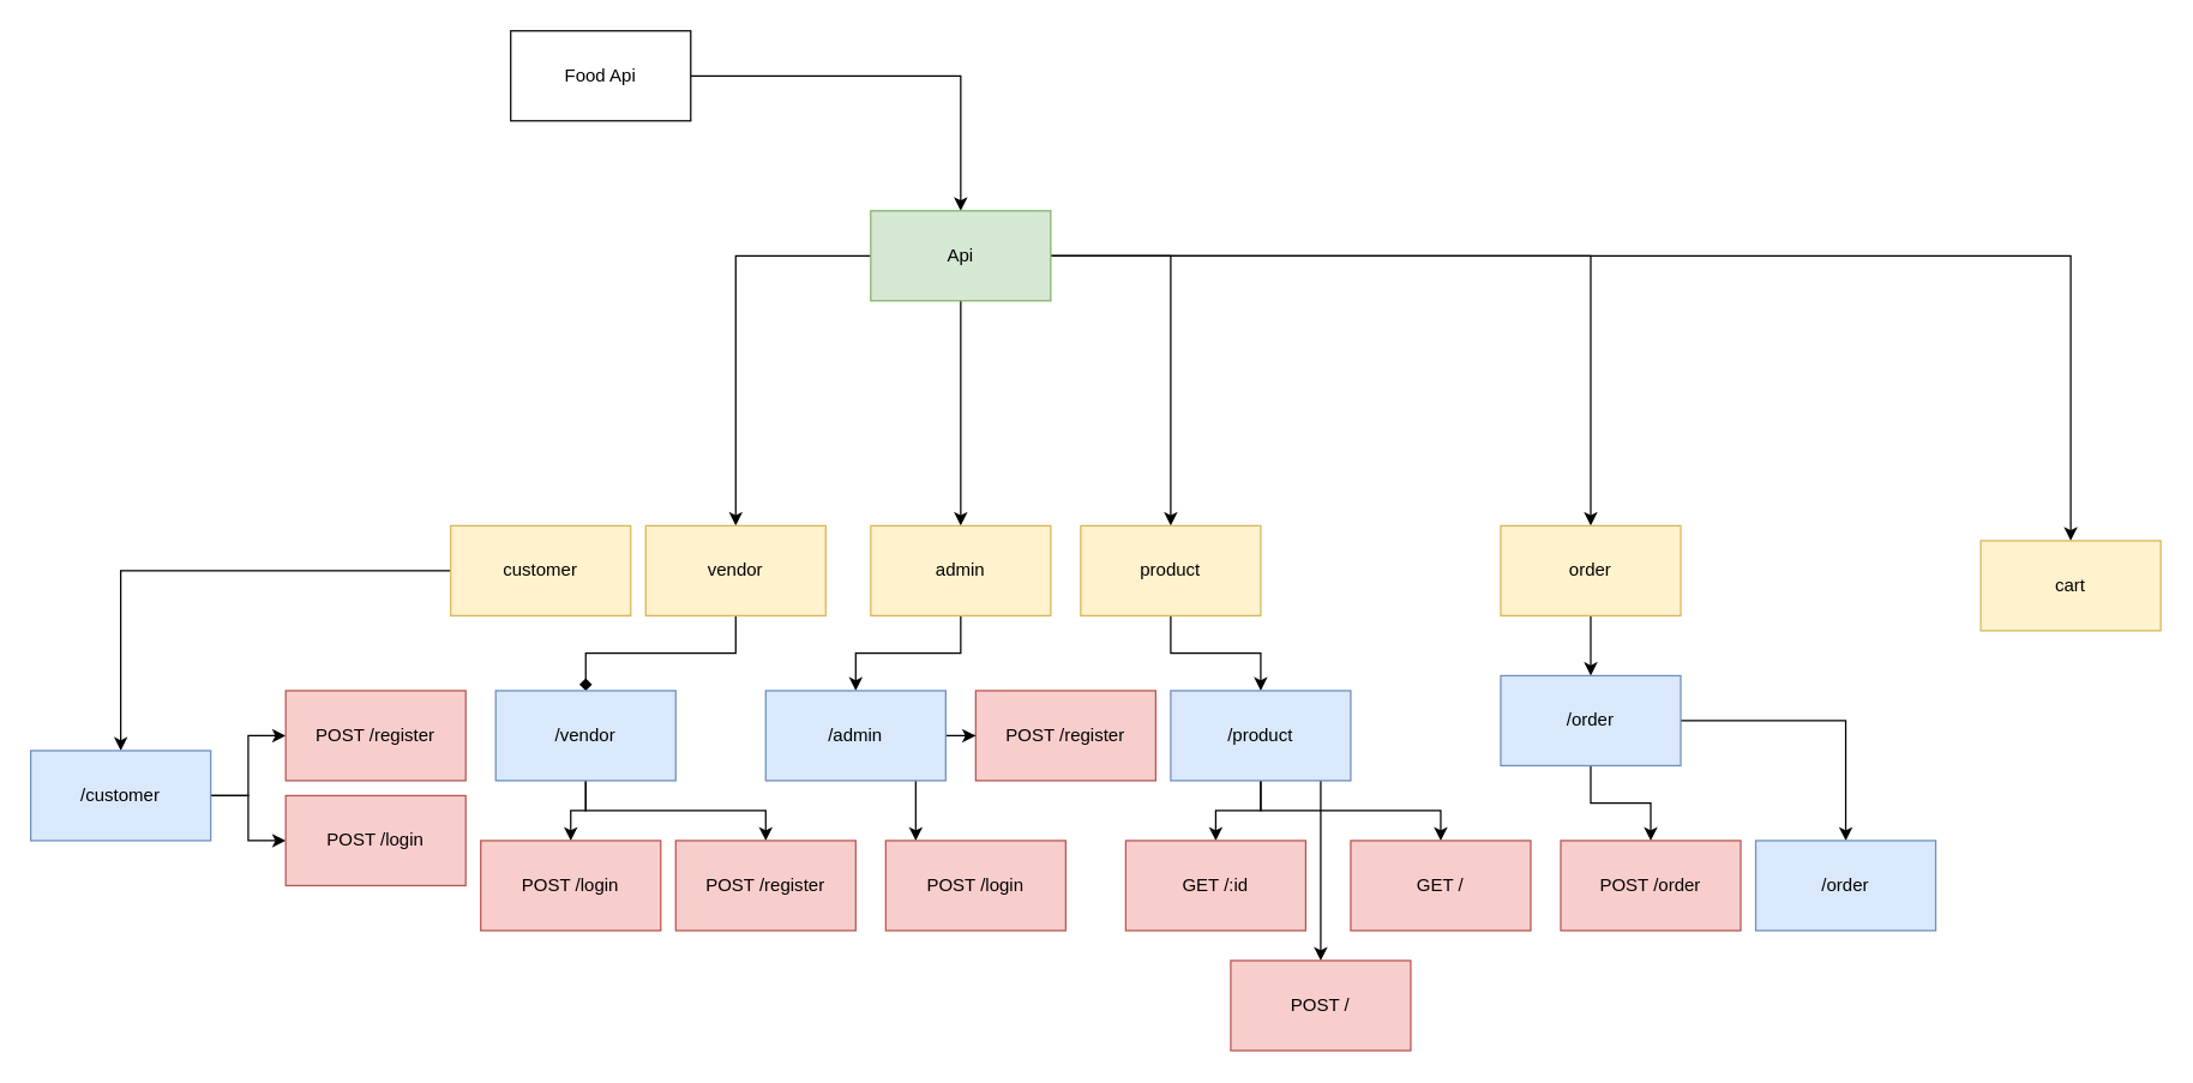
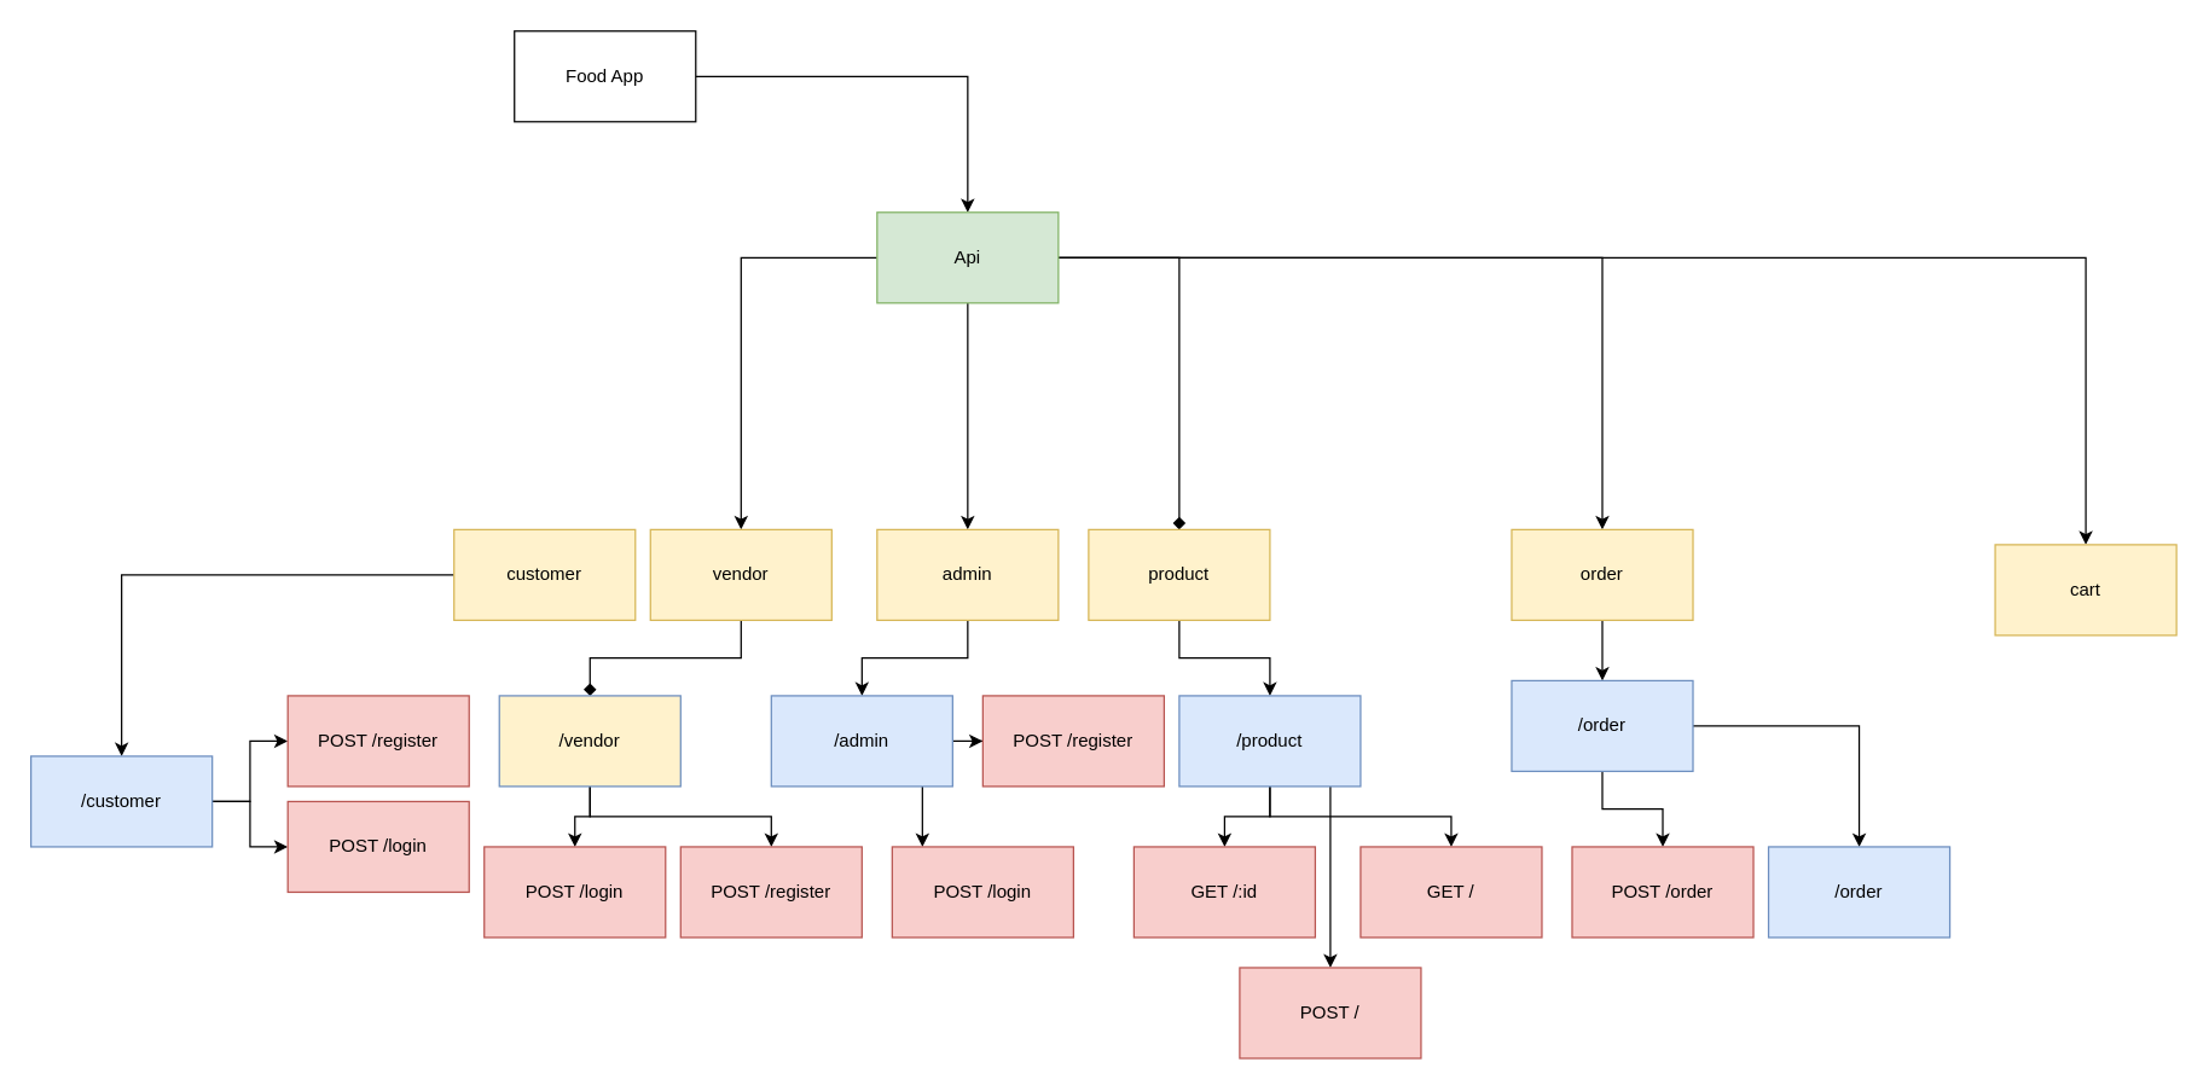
  <mxCell id="0" />
  <mxCell id="1" parent="0" />
  <mxCell id="2" value="" style="edgeStyle=orthogonalEdgeStyle;rounded=0;orthogonalLoop=1;jettySize=auto;html=1;" edge="1" parent="1" source="3" target="9"><mxGeometry relative="1" as="geometry" /></mxCell>
- <mxCell id="3" value="Food Api" style="rounded=0;whiteSpace=wrap;html=1;" vertex="1" parent="1"><mxGeometry x="340" y="20" width="120" height="60" as="geometry" /></mxCell>
+ <mxCell id="3" value="Food App" style="rounded=0;whiteSpace=wrap;html=1;" vertex="1" parent="1"><mxGeometry x="340" y="20" width="120" height="60" as="geometry" /></mxCell>
  <mxCell id="4" value="" style="edgeStyle=orthogonalEdgeStyle;rounded=0;orthogonalLoop=1;jettySize=auto;html=1;" edge="1" parent="1" source="9" target="11"><mxGeometry relative="1" as="geometry" /></mxCell>
  <mxCell id="5" value="" style="edgeStyle=orthogonalEdgeStyle;rounded=0;orthogonalLoop=1;jettySize=auto;html=1;" edge="1" parent="1" source="9" target="15"><mxGeometry relative="1" as="geometry" /></mxCell>
- <mxCell id="6" value="" style="edgeStyle=orthogonalEdgeStyle;rounded=0;orthogonalLoop=1;jettySize=auto;html=1;" edge="1" parent="1" source="9" target="17"><mxGeometry relative="1" as="geometry" /></mxCell>
+ <mxCell id="6" value="" style="edgeStyle=orthogonalEdgeStyle;rounded=0;orthogonalLoop=1;jettySize=auto;html=1;endArrow=diamond;" edge="1" parent="1" source="9" target="17"><mxGeometry relative="1" as="geometry" /></mxCell>
  <mxCell id="7" value="" style="edgeStyle=orthogonalEdgeStyle;rounded=0;orthogonalLoop=1;jettySize=auto;html=1;" edge="1" parent="1" source="9" target="19"><mxGeometry relative="1" as="geometry" /></mxCell>
  <mxCell id="8" value="" style="edgeStyle=orthogonalEdgeStyle;rounded=0;orthogonalLoop=1;jettySize=auto;html=1;" edge="1" parent="1" source="9" target="20"><mxGeometry relative="1" as="geometry" /></mxCell>
  <mxCell id="9" value="Api" style="rounded=0;whiteSpace=wrap;html=1;fillColor=#d5e8d4;strokeColor=#82b366;" vertex="1" parent="1"><mxGeometry x="580" y="140" width="120" height="60" as="geometry" /></mxCell>
  <mxCell id="10" value="" style="edgeStyle=orthogonalEdgeStyle;rounded=0;orthogonalLoop=1;jettySize=auto;html=1;" edge="1" parent="1" source="11" target="33"><mxGeometry relative="1" as="geometry" /></mxCell>
  <mxCell id="11" value="admin" style="rounded=0;whiteSpace=wrap;html=1;fillColor=#fff2cc;strokeColor=#d6b656;" vertex="1" parent="1"><mxGeometry x="580" y="350" width="120" height="60" as="geometry" /></mxCell>
  <mxCell id="12" value="" style="edgeStyle=orthogonalEdgeStyle;rounded=0;orthogonalLoop=1;jettySize=auto;html=1;" edge="1" parent="1" source="13" target="23"><mxGeometry relative="1" as="geometry" /></mxCell>
  <mxCell id="13" value="customer" style="rounded=0;whiteSpace=wrap;html=1;fillColor=#fff2cc;strokeColor=#d6b656;" vertex="1" parent="1"><mxGeometry x="300" y="350" width="120" height="60" as="geometry" /></mxCell>
  <mxCell id="14" value="" style="edgeStyle=orthogonalEdgeStyle;rounded=0;orthogonalLoop=1;jettySize=auto;html=1;endArrow=diamond;" edge="1" parent="1" source="15" target="28"><mxGeometry relative="1" as="geometry" /></mxCell>
  <mxCell id="15" value="vendor" style="rounded=0;whiteSpace=wrap;html=1;fillColor=#fff2cc;strokeColor=#d6b656;" vertex="1" parent="1"><mxGeometry x="430" y="350" width="120" height="60" as="geometry" /></mxCell>
  <mxCell id="16" value="" style="edgeStyle=orthogonalEdgeStyle;rounded=0;orthogonalLoop=1;jettySize=auto;html=1;" edge="1" parent="1" source="17" target="39"><mxGeometry relative="1" as="geometry" /></mxCell>
  <mxCell id="17" value="product" style="rounded=0;whiteSpace=wrap;html=1;fillColor=#fff2cc;strokeColor=#d6b656;" vertex="1" parent="1"><mxGeometry x="720" y="350" width="120" height="60" as="geometry" /></mxCell>
  <mxCell id="18" value="" style="edgeStyle=orthogonalEdgeStyle;rounded=0;orthogonalLoop=1;jettySize=auto;html=1;" edge="1" parent="1" source="19" target="45"><mxGeometry relative="1" as="geometry" /></mxCell>
  <mxCell id="19" value="order" style="rounded=0;whiteSpace=wrap;html=1;fillColor=#fff2cc;strokeColor=#d6b656;" vertex="1" parent="1"><mxGeometry x="1000" y="350" width="120" height="60" as="geometry" /></mxCell>
  <mxCell id="20" value="cart" style="rounded=0;whiteSpace=wrap;html=1;fillColor=#fff2cc;strokeColor=#d6b656;" vertex="1" parent="1"><mxGeometry x="1320" y="360" width="120" height="60" as="geometry" /></mxCell>
  <mxCell id="21" value="" style="edgeStyle=orthogonalEdgeStyle;rounded=0;orthogonalLoop=1;jettySize=auto;html=1;" edge="1" parent="1" source="23" target="24"><mxGeometry relative="1" as="geometry" /></mxCell>
  <mxCell id="22" value="" style="edgeStyle=orthogonalEdgeStyle;rounded=0;orthogonalLoop=1;jettySize=auto;html=1;" edge="1" parent="1" source="23" target="25"><mxGeometry relative="1" as="geometry" /></mxCell>
  <mxCell id="23" value="/customer" style="whiteSpace=wrap;html=1;rounded=0;fillColor=#dae8fc;strokeColor=#6c8ebf;" vertex="1" parent="1"><mxGeometry x="20" y="500" width="120" height="60" as="geometry" /></mxCell>
  <mxCell id="24" value="POST /register" style="whiteSpace=wrap;html=1;rounded=0;strokeColor=#b85450;fillColor=#f8cecc;" vertex="1" parent="1"><mxGeometry x="190" y="460" width="120" height="60" as="geometry" /></mxCell>
  <mxCell id="25" value="POST /login" style="whiteSpace=wrap;html=1;rounded=0;strokeColor=#b85450;fillColor=#f8cecc;" vertex="1" parent="1"><mxGeometry x="190" y="530" width="120" height="60" as="geometry" /></mxCell>
  <mxCell id="26" value="" style="edgeStyle=orthogonalEdgeStyle;rounded=0;orthogonalLoop=1;jettySize=auto;html=1;" edge="1" parent="1" source="28" target="29"><mxGeometry relative="1" as="geometry" /></mxCell>
  <mxCell id="27" value="" style="edgeStyle=orthogonalEdgeStyle;rounded=0;orthogonalLoop=1;jettySize=auto;html=1;" edge="1" parent="1" source="28" target="30"><mxGeometry relative="1" as="geometry" /></mxCell>
- <mxCell id="28" value="/vendor" style="whiteSpace=wrap;html=1;rounded=0;strokeColor=#6c8ebf;fillColor=#dae8fc;" vertex="1" parent="1"><mxGeometry x="330" y="460" width="120" height="60" as="geometry" /></mxCell>
+ <mxCell id="28" value="/vendor" style="whiteSpace=wrap;html=1;rounded=0;strokeColor=#6c8ebf;fillColor=#fff2cc;" vertex="1" parent="1"><mxGeometry x="330" y="460" width="120" height="60" as="geometry" /></mxCell>
  <mxCell id="29" value="POST /register" style="whiteSpace=wrap;html=1;rounded=0;strokeColor=#b85450;fillColor=#f8cecc;" vertex="1" parent="1"><mxGeometry x="450" y="560" width="120" height="60" as="geometry" /></mxCell>
  <mxCell id="30" value="POST /login" style="whiteSpace=wrap;html=1;rounded=0;strokeColor=#b85450;fillColor=#f8cecc;" vertex="1" parent="1"><mxGeometry x="320" y="560" width="120" height="60" as="geometry" /></mxCell>
  <mxCell id="31" value="" style="edgeStyle=orthogonalEdgeStyle;rounded=0;orthogonalLoop=1;jettySize=auto;html=1;" edge="1" parent="1" source="33" target="34"><mxGeometry relative="1" as="geometry"><Array as="points"><mxPoint x="610" y="540" /><mxPoint x="610" y="540" /></Array></mxGeometry></mxCell>
  <mxCell id="32" value="" style="edgeStyle=orthogonalEdgeStyle;rounded=0;orthogonalLoop=1;jettySize=auto;html=1;" edge="1" parent="1" source="33" target="35"><mxGeometry relative="1" as="geometry" /></mxCell>
  <mxCell id="33" value="/admin" style="rounded=0;whiteSpace=wrap;html=1;fillColor=#dae8fc;strokeColor=#6c8ebf;" vertex="1" parent="1"><mxGeometry x="510" y="460" width="120" height="60" as="geometry" /></mxCell>
  <mxCell id="34" value="POST /login" style="rounded=0;whiteSpace=wrap;html=1;fillColor=#f8cecc;strokeColor=#b85450;" vertex="1" parent="1"><mxGeometry x="590" y="560" width="120" height="60" as="geometry" /></mxCell>
  <mxCell id="35" value="POST /register" style="rounded=0;whiteSpace=wrap;html=1;fillColor=#f8cecc;strokeColor=#b85450;" vertex="1" parent="1"><mxGeometry x="650" y="460" width="120" height="60" as="geometry" /></mxCell>
  <mxCell id="36" value="" style="edgeStyle=orthogonalEdgeStyle;rounded=0;orthogonalLoop=1;jettySize=auto;html=1;" edge="1" parent="1" source="39" target="40"><mxGeometry relative="1" as="geometry" /></mxCell>
  <mxCell id="37" value="" style="edgeStyle=orthogonalEdgeStyle;rounded=0;orthogonalLoop=1;jettySize=auto;html=1;" edge="1" parent="1" source="39" target="41"><mxGeometry relative="1" as="geometry" /></mxCell>
  <mxCell id="38" value="" style="edgeStyle=orthogonalEdgeStyle;rounded=0;orthogonalLoop=1;jettySize=auto;html=1;" edge="1" parent="1" source="39" target="42"><mxGeometry relative="1" as="geometry"><Array as="points"><mxPoint x="880" y="620" /><mxPoint x="880" y="620" /></Array></mxGeometry></mxCell>
  <mxCell id="39" value="/product" style="rounded=0;whiteSpace=wrap;html=1;fillColor=#dae8fc;strokeColor=#6c8ebf;" vertex="1" parent="1"><mxGeometry x="780" y="460" width="120" height="60" as="geometry" /></mxCell>
  <mxCell id="40" value="GET /:id" style="rounded=0;whiteSpace=wrap;html=1;fillColor=#f8cecc;strokeColor=#b85450;" vertex="1" parent="1"><mxGeometry x="750" y="560" width="120" height="60" as="geometry" /></mxCell>
  <mxCell id="41" value="GET /" style="whiteSpace=wrap;html=1;rounded=0;strokeColor=#b85450;fillColor=#f8cecc;" vertex="1" parent="1"><mxGeometry x="900" y="560" width="120" height="60" as="geometry" /></mxCell>
  <mxCell id="42" value="POST /" style="rounded=0;whiteSpace=wrap;html=1;fillColor=#f8cecc;strokeColor=#b85450;" vertex="1" parent="1"><mxGeometry x="820" y="640" width="120" height="60" as="geometry" /></mxCell>
  <mxCell id="43" value="" style="edgeStyle=orthogonalEdgeStyle;rounded=0;orthogonalLoop=1;jettySize=auto;html=1;" edge="1" parent="1" source="45" target="46"><mxGeometry relative="1" as="geometry" /></mxCell>
  <mxCell id="44" value="" style="edgeStyle=orthogonalEdgeStyle;rounded=0;orthogonalLoop=1;jettySize=auto;html=1;" edge="1" parent="1" source="45" target="47"><mxGeometry relative="1" as="geometry" /></mxCell>
  <mxCell id="45" value="/order" style="rounded=0;whiteSpace=wrap;html=1;fillColor=#dae8fc;strokeColor=#6c8ebf;" vertex="1" parent="1"><mxGeometry x="1000" y="450" width="120" height="60" as="geometry" /></mxCell>
  <mxCell id="46" value="POST /order" style="rounded=0;whiteSpace=wrap;html=1;fillColor=#f8cecc;strokeColor=#b85450;" vertex="1" parent="1"><mxGeometry x="1040" y="560" width="120" height="60" as="geometry" /></mxCell>
  <mxCell id="47" value="/order" style="rounded=0;whiteSpace=wrap;html=1;fillColor=#dae8fc;strokeColor=#6c8ebf;" vertex="1" parent="1"><mxGeometry x="1170" y="560" width="120" height="60" as="geometry" /></mxCell>
